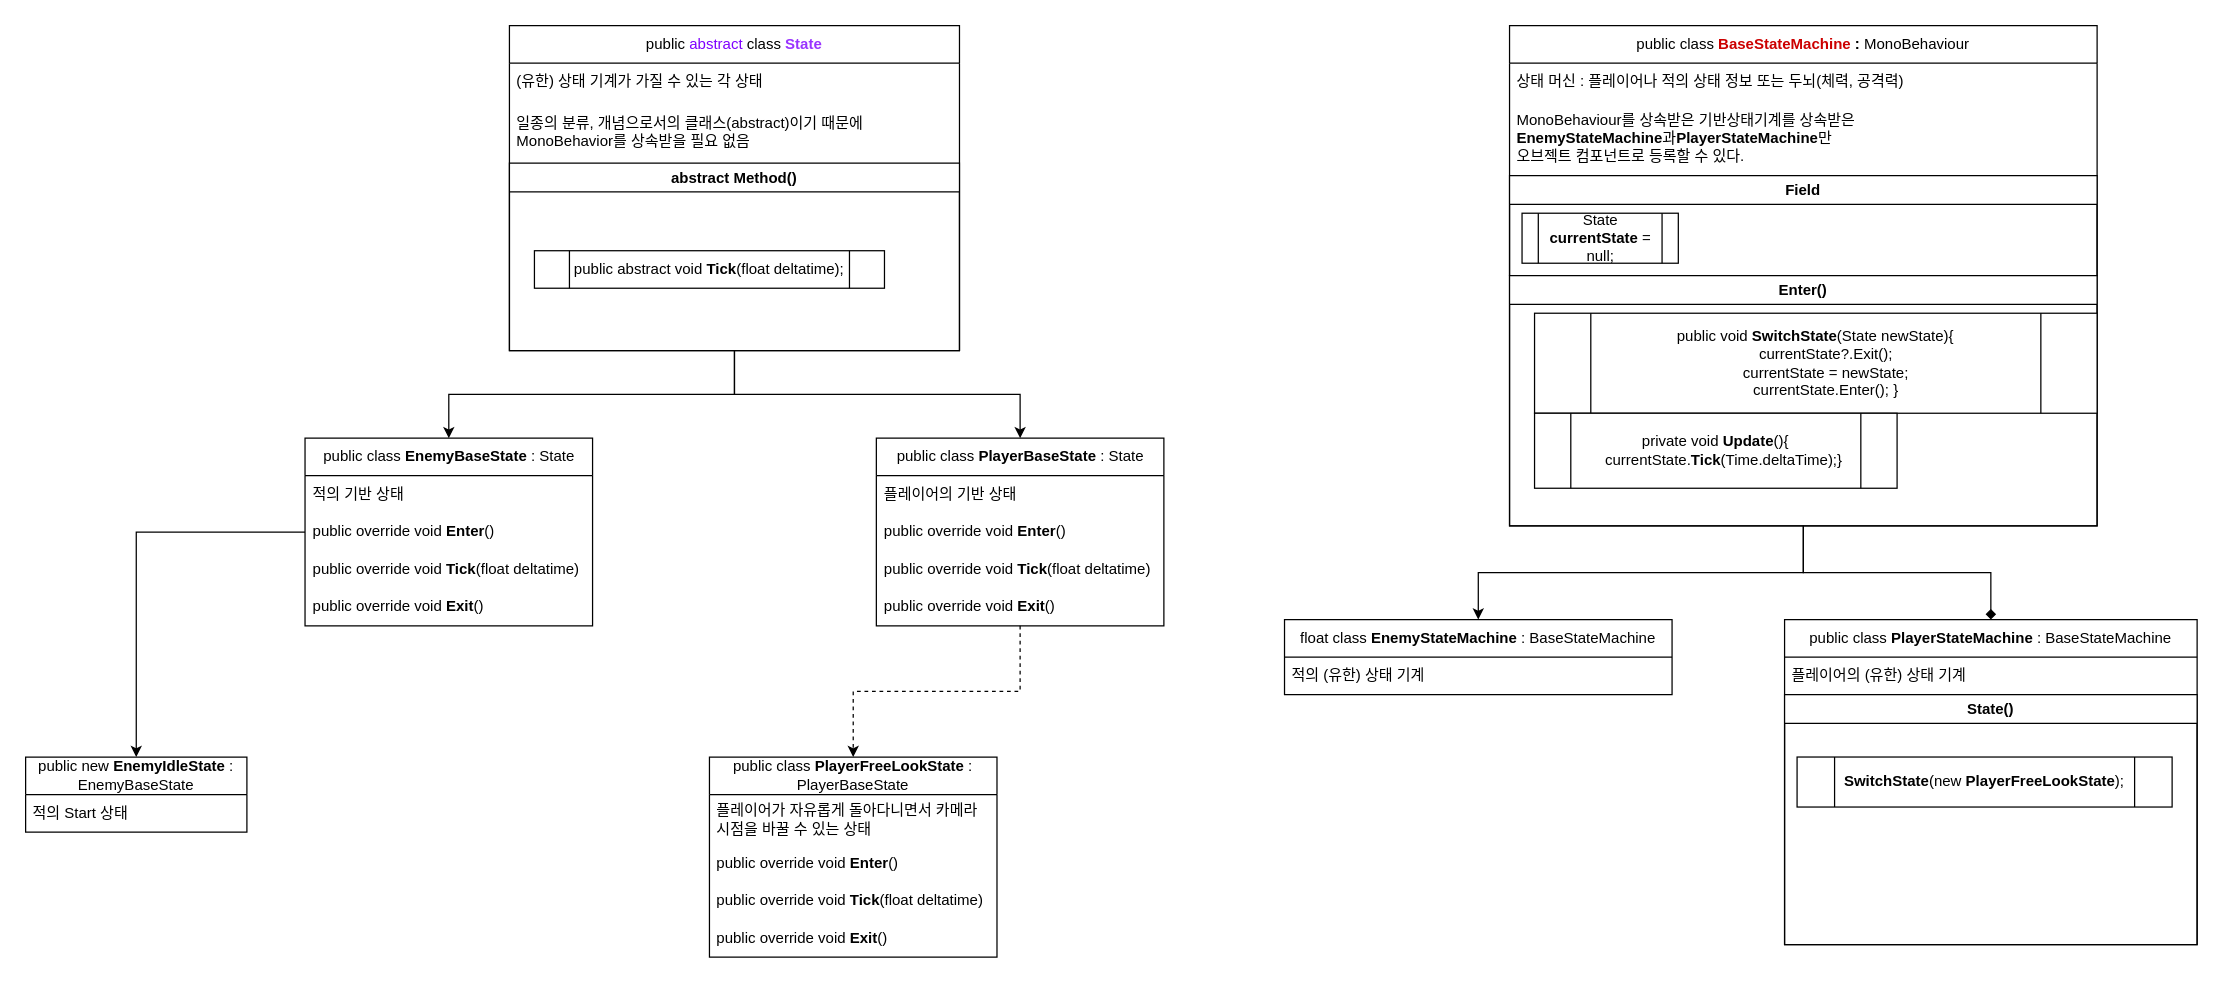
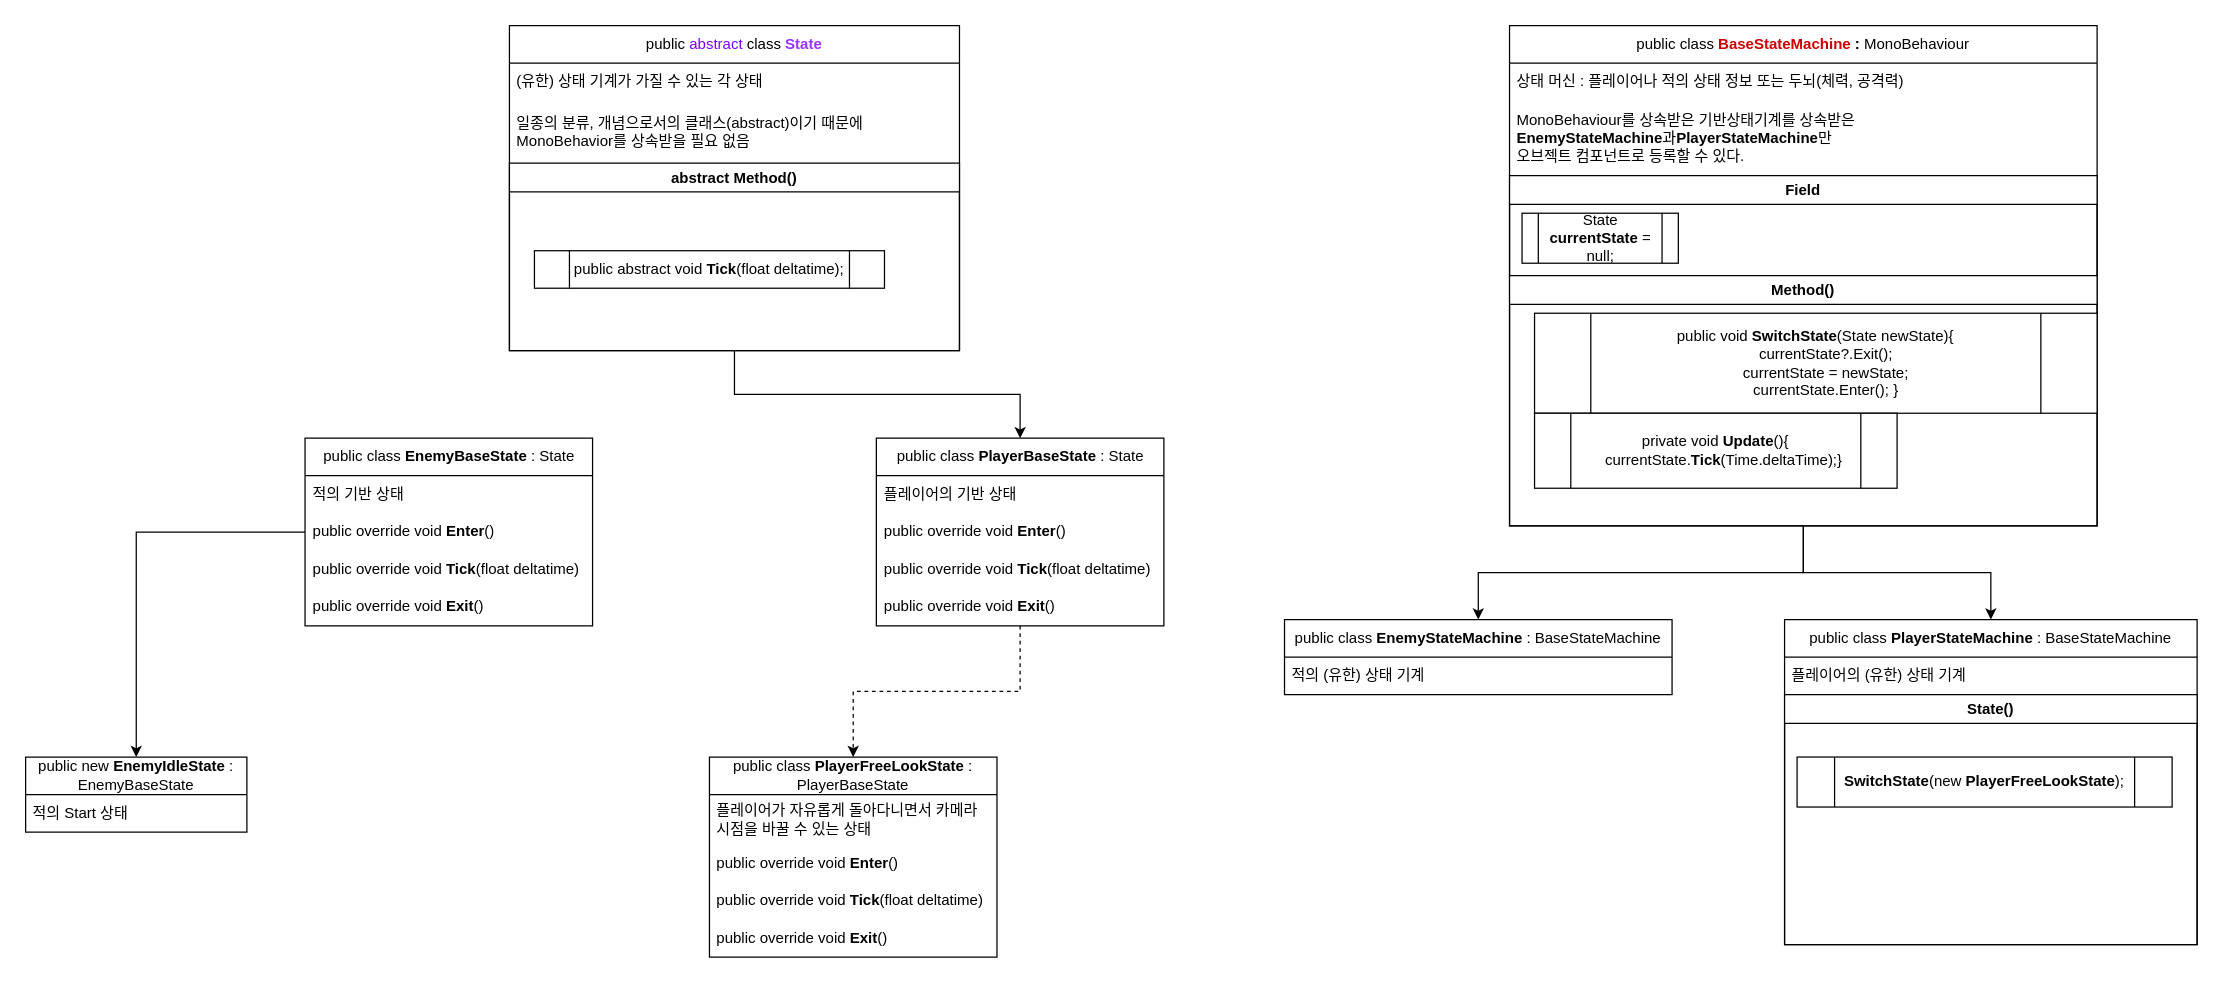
  <mxCell id="0" />
  <mxCell id="1" parent="0" />
- <mxCell id="2" style="edgeStyle=orthogonalEdgeStyle;rounded=0;orthogonalLoop=1;jettySize=auto;html=1;" edge="1" parent="1" source="4" target="21"><mxGeometry relative="1" as="geometry" /></mxCell>
  <mxCell id="3" style="edgeStyle=orthogonalEdgeStyle;rounded=0;orthogonalLoop=1;jettySize=auto;html=1;entryX=0.5;entryY=0;entryDx=0;entryDy=0;" edge="1" parent="1" source="4" target="31"><mxGeometry relative="1" as="geometry" /></mxCell>
  <mxCell id="4" value="public &lt;font color=&quot;#7f00ff&quot;&gt;abstract&lt;/font&gt; class&amp;nbsp;&lt;font style=&quot;border-color: var(--border-color); font-weight: 700;&quot; color=&quot;#9933ff&quot;&gt;State&lt;br&gt;&lt;/font&gt;" style="swimlane;fontStyle=0;childLayout=stackLayout;horizontal=1;startSize=30;horizontalStack=0;resizeParent=1;resizeParentMax=0;resizeLast=0;collapsible=1;marginBottom=0;whiteSpace=wrap;html=1;" vertex="1" parent="1"><mxGeometry x="407" y="20" width="360" height="260" as="geometry" /></mxCell>
  <mxCell id="5" value="(유한) 상태 기계가 가질 수 있는 각 상태" style="text;strokeColor=none;fillColor=none;align=left;verticalAlign=middle;spacingLeft=4;spacingRight=4;overflow=hidden;points=[[0,0.5],[1,0.5]];portConstraint=eastwest;rotatable=0;whiteSpace=wrap;html=1;" vertex="1" parent="4"><mxGeometry y="30" width="360" height="30" as="geometry" /></mxCell>
  <mxCell id="6" value="일종의 분류, 개념으로서의 클래스(abstract)이기 때문에 MonoBehavior를 상속받을 필요 없음" style="text;strokeColor=none;fillColor=none;align=left;verticalAlign=middle;spacingLeft=4;spacingRight=4;overflow=hidden;points=[[0,0.5],[1,0.5]];portConstraint=eastwest;rotatable=0;whiteSpace=wrap;html=1;" vertex="1" parent="4"><mxGeometry y="60" width="360" height="50" as="geometry" /></mxCell>
  <mxCell id="7" value="abstract Method()" style="swimlane;whiteSpace=wrap;html=1;" vertex="1" parent="4"><mxGeometry y="110" width="360" height="150" as="geometry" /></mxCell>
  <mxCell id="8" value="public abstract void &lt;b&gt;Tick&lt;/b&gt;(float deltatime);" style="shape=process;whiteSpace=wrap;html=1;backgroundOutline=1;" vertex="1" parent="7"><mxGeometry x="20" y="70" width="280" height="30" as="geometry" /></mxCell>
  <mxCell id="9" style="edgeStyle=orthogonalEdgeStyle;rounded=0;orthogonalLoop=1;jettySize=auto;html=1;entryX=0.5;entryY=0;entryDx=0;entryDy=0;" edge="1" parent="1" source="11" target="28"><mxGeometry relative="1" as="geometry" /></mxCell>
- <mxCell id="10" style="edgeStyle=orthogonalEdgeStyle;rounded=0;orthogonalLoop=1;jettySize=auto;html=1;entryX=0.5;entryY=0;entryDx=0;entryDy=0;endArrow=diamond;" edge="1" parent="1" source="11" target="41"><mxGeometry relative="1" as="geometry" /></mxCell>
+ <mxCell id="10" style="edgeStyle=orthogonalEdgeStyle;rounded=0;orthogonalLoop=1;jettySize=auto;html=1;entryX=0.5;entryY=0;entryDx=0;entryDy=0;" edge="1" parent="1" source="11" target="41"><mxGeometry relative="1" as="geometry" /></mxCell>
  <mxCell id="11" value="&lt;font style=&quot;border-color: var(--border-color);&quot;&gt;public class&amp;nbsp;&lt;font color=&quot;#cc0000&quot; style=&quot;font-weight: 700; border-color: var(--border-color);&quot;&gt;BaseStateMachine&lt;/font&gt;&lt;span style=&quot;color: rgb(0, 0, 0); font-weight: 700;&quot;&gt;&amp;nbsp;: &lt;/span&gt;&lt;span style=&quot;color: rgb(0, 0, 0);&quot;&gt;MonoBehaviour&lt;/span&gt;&lt;br&gt;&lt;/font&gt;" style="swimlane;fontStyle=0;childLayout=stackLayout;horizontal=1;startSize=30;horizontalStack=0;resizeParent=1;resizeParentMax=0;resizeLast=0;collapsible=1;marginBottom=0;whiteSpace=wrap;html=1;" vertex="1" parent="1"><mxGeometry x="1207" y="20" width="470" height="400" as="geometry" /></mxCell>
  <mxCell id="12" value="상태 머신 : 플레이어나 적의 상태 정보 또는 두뇌(체력, 공격력)" style="text;strokeColor=none;fillColor=none;align=left;verticalAlign=middle;spacingLeft=4;spacingRight=4;overflow=hidden;points=[[0,0.5],[1,0.5]];portConstraint=eastwest;rotatable=0;whiteSpace=wrap;html=1;" vertex="1" parent="11"><mxGeometry y="30" width="470" height="30" as="geometry" /></mxCell>
  <mxCell id="13" value="MonoBehaviour를 상속받은 기반상태기계를 상속받은&lt;br&gt;&lt;b style=&quot;border-color: var(--border-color); text-align: center;&quot;&gt;EnemyStateMachine&lt;/b&gt;과&lt;b style=&quot;border-color: var(--border-color); text-align: center;&quot;&gt;PlayerStateMachine&lt;/b&gt;만&lt;br&gt;오브젝트 컴포넌트로 등록할 수 있다." style="text;strokeColor=none;fillColor=none;align=left;verticalAlign=middle;spacingLeft=4;spacingRight=4;overflow=hidden;points=[[0,0.5],[1,0.5]];portConstraint=eastwest;rotatable=0;whiteSpace=wrap;html=1;" vertex="1" parent="11"><mxGeometry y="60" width="470" height="60" as="geometry" /></mxCell>
  <mxCell id="14" value="Field" style="swimlane;whiteSpace=wrap;html=1;" vertex="1" parent="11"><mxGeometry y="120" width="470" height="80" as="geometry" /></mxCell>
  <mxCell id="15" value="State &lt;b&gt;currentState&lt;/b&gt; = null;" style="shape=process;whiteSpace=wrap;html=1;backgroundOutline=1;" vertex="1" parent="14"><mxGeometry x="10" y="30" width="125" height="40" as="geometry" /></mxCell>
- <mxCell id="16" value="Enter()" style="swimlane;whiteSpace=wrap;html=1;" vertex="1" parent="11"><mxGeometry y="200" width="470" height="200" as="geometry" /></mxCell>
+ <mxCell id="16" value="Method()" style="swimlane;whiteSpace=wrap;html=1;" vertex="1" parent="11"><mxGeometry y="200" width="470" height="200" as="geometry" /></mxCell>
  <mxCell id="17" value="public void &lt;b&gt;SwitchState&lt;/b&gt;(State newState)&lt;span style=&quot;background-color: initial;&quot;&gt;{&lt;/span&gt;&lt;br&gt;&lt;div&gt;&amp;nbsp; &amp;nbsp; &amp;nbsp;currentState?.Exit();&lt;/div&gt;&lt;div&gt;&amp;nbsp; &amp;nbsp; &amp;nbsp;currentState = newState;&lt;/div&gt;&lt;div&gt;&amp;nbsp; &amp;nbsp; &amp;nbsp;currentState.Enter();&lt;span style=&quot;background-color: initial;&quot;&gt;&amp;nbsp;}&lt;/span&gt;&lt;/div&gt;" style="shape=process;whiteSpace=wrap;html=1;backgroundOutline=1;" vertex="1" parent="16"><mxGeometry x="20" y="30" width="450" height="80" as="geometry" /></mxCell>
  <mxCell id="18" value="&lt;div&gt;private void &lt;b&gt;Update&lt;/b&gt;()&lt;span style=&quot;background-color: initial;&quot;&gt;{&lt;/span&gt;&lt;/div&gt;&lt;div&gt;&amp;nbsp; &amp;nbsp; currentState.&lt;b&gt;Tick&lt;/b&gt;(Time.deltaTime);&lt;span style=&quot;background-color: initial;&quot;&gt;}&lt;/span&gt;&lt;/div&gt;" style="shape=process;whiteSpace=wrap;html=1;backgroundOutline=1;" vertex="1" parent="16"><mxGeometry x="20" y="110" width="290" height="60" as="geometry" /></mxCell>
  <mxCell id="19" style="edgeStyle=orthogonalEdgeStyle;rounded=0;orthogonalLoop=1;jettySize=auto;html=1;exitX=0.5;exitY=1;exitDx=0;exitDy=0;" edge="1" parent="16" source="17" target="17"><mxGeometry relative="1" as="geometry" /></mxCell>
  <mxCell id="20" style="edgeStyle=orthogonalEdgeStyle;rounded=0;orthogonalLoop=1;jettySize=auto;html=1;entryX=0.5;entryY=0;entryDx=0;entryDy=0;" edge="1" parent="1" source="21" target="26"><mxGeometry relative="1" as="geometry" /></mxCell>
  <mxCell id="21" value="&lt;font style=&quot;border-color: var(--border-color);&quot;&gt;public class &lt;b&gt;EnemyBaseState&lt;/b&gt; : State&lt;br&gt;&lt;/font&gt;" style="swimlane;fontStyle=0;childLayout=stackLayout;horizontal=1;startSize=30;horizontalStack=0;resizeParent=1;resizeParentMax=0;resizeLast=0;collapsible=1;marginBottom=0;whiteSpace=wrap;html=1;" vertex="1" parent="1"><mxGeometry x="243.5" y="350" width="230" height="150" as="geometry" /></mxCell>
  <mxCell id="22" value="적의 기반 상태" style="text;strokeColor=none;fillColor=none;align=left;verticalAlign=middle;spacingLeft=4;spacingRight=4;overflow=hidden;points=[[0,0.5],[1,0.5]];portConstraint=eastwest;rotatable=0;whiteSpace=wrap;html=1;" vertex="1" parent="21"><mxGeometry y="30" width="230" height="30" as="geometry" /></mxCell>
  <mxCell id="23" value="public override void &lt;b&gt;Enter&lt;/b&gt;()" style="text;strokeColor=none;fillColor=none;align=left;verticalAlign=middle;spacingLeft=4;spacingRight=4;overflow=hidden;points=[[0,0.5],[1,0.5]];portConstraint=eastwest;rotatable=0;whiteSpace=wrap;html=1;" vertex="1" parent="21"><mxGeometry y="60" width="230" height="30" as="geometry" /></mxCell>
  <mxCell id="24" value="public override void &lt;b&gt;Tick&lt;/b&gt;(float deltatime)" style="text;strokeColor=none;fillColor=none;align=left;verticalAlign=middle;spacingLeft=4;spacingRight=4;overflow=hidden;points=[[0,0.5],[1,0.5]];portConstraint=eastwest;rotatable=0;whiteSpace=wrap;html=1;" vertex="1" parent="21"><mxGeometry y="90" width="230" height="30" as="geometry" /></mxCell>
  <mxCell id="25" value="public override void &lt;b&gt;Exit&lt;/b&gt;()" style="text;strokeColor=none;fillColor=none;align=left;verticalAlign=middle;spacingLeft=4;spacingRight=4;overflow=hidden;points=[[0,0.5],[1,0.5]];portConstraint=eastwest;rotatable=0;whiteSpace=wrap;html=1;" vertex="1" parent="21"><mxGeometry y="120" width="230" height="30" as="geometry" /></mxCell>
  <mxCell id="26" value="&lt;font style=&quot;border-color: var(--border-color);&quot;&gt;public new &lt;b&gt;EnemyIdleState&lt;/b&gt; : EnemyBaseState&lt;br&gt;&lt;/font&gt;" style="swimlane;fontStyle=0;childLayout=stackLayout;horizontal=1;startSize=30;horizontalStack=0;resizeParent=1;resizeParentMax=0;resizeLast=0;collapsible=1;marginBottom=0;whiteSpace=wrap;html=1;" vertex="1" parent="1"><mxGeometry x="20" y="605" width="177" height="60" as="geometry" /></mxCell>
  <mxCell id="27" value="적의 Start 상태" style="text;strokeColor=none;fillColor=none;align=left;verticalAlign=middle;spacingLeft=4;spacingRight=4;overflow=hidden;points=[[0,0.5],[1,0.5]];portConstraint=eastwest;rotatable=0;whiteSpace=wrap;html=1;" vertex="1" parent="26"><mxGeometry y="30" width="177" height="30" as="geometry" /></mxCell>
- <mxCell id="28" value="&lt;font style=&quot;border-color: var(--border-color);&quot;&gt;float class &lt;b&gt;EnemyStateMachine &lt;/b&gt;: BaseStateMachine&lt;br&gt;&lt;/font&gt;" style="swimlane;fontStyle=0;childLayout=stackLayout;horizontal=1;startSize=30;horizontalStack=0;resizeParent=1;resizeParentMax=0;resizeLast=0;collapsible=1;marginBottom=0;whiteSpace=wrap;html=1;" vertex="1" parent="1"><mxGeometry x="1027" y="495" width="310" height="60" as="geometry" /></mxCell>
+ <mxCell id="28" value="&lt;font style=&quot;border-color: var(--border-color);&quot;&gt;public class &lt;b&gt;EnemyStateMachine &lt;/b&gt;: BaseStateMachine&lt;br&gt;&lt;/font&gt;" style="swimlane;fontStyle=0;childLayout=stackLayout;horizontal=1;startSize=30;horizontalStack=0;resizeParent=1;resizeParentMax=0;resizeLast=0;collapsible=1;marginBottom=0;whiteSpace=wrap;html=1;" vertex="1" parent="1"><mxGeometry x="1027" y="495" width="310" height="60" as="geometry" /></mxCell>
  <mxCell id="29" value="적의 (유한) 상태 기계" style="text;strokeColor=none;fillColor=none;align=left;verticalAlign=middle;spacingLeft=4;spacingRight=4;overflow=hidden;points=[[0,0.5],[1,0.5]];portConstraint=eastwest;rotatable=0;whiteSpace=wrap;html=1;" vertex="1" parent="28"><mxGeometry y="30" width="310" height="30" as="geometry" /></mxCell>
  <mxCell id="30" style="edgeStyle=orthogonalEdgeStyle;rounded=0;orthogonalLoop=1;jettySize=auto;html=1;entryX=0.5;entryY=0;entryDx=0;entryDy=0;dashed=1;" edge="1" parent="1" source="31" target="36"><mxGeometry relative="1" as="geometry" /></mxCell>
  <mxCell id="31" value="&lt;font style=&quot;border-color: var(--border-color);&quot;&gt;public class &lt;b&gt;PlayerBaseState&lt;/b&gt;&amp;nbsp;: State&lt;br&gt;&lt;/font&gt;" style="swimlane;fontStyle=0;childLayout=stackLayout;horizontal=1;startSize=30;horizontalStack=0;resizeParent=1;resizeParentMax=0;resizeLast=0;collapsible=1;marginBottom=0;whiteSpace=wrap;html=1;" vertex="1" parent="1"><mxGeometry x="700.5" y="350" width="230" height="150" as="geometry" /></mxCell>
  <mxCell id="32" value="플레이어의 기반 상태" style="text;strokeColor=none;fillColor=none;align=left;verticalAlign=middle;spacingLeft=4;spacingRight=4;overflow=hidden;points=[[0,0.5],[1,0.5]];portConstraint=eastwest;rotatable=0;whiteSpace=wrap;html=1;" vertex="1" parent="31"><mxGeometry y="30" width="230" height="30" as="geometry" /></mxCell>
  <mxCell id="33" value="public override void &lt;b&gt;Enter&lt;/b&gt;()" style="text;strokeColor=none;fillColor=none;align=left;verticalAlign=middle;spacingLeft=4;spacingRight=4;overflow=hidden;points=[[0,0.5],[1,0.5]];portConstraint=eastwest;rotatable=0;whiteSpace=wrap;html=1;" vertex="1" parent="31"><mxGeometry y="60" width="230" height="30" as="geometry" /></mxCell>
  <mxCell id="34" value="public override void &lt;b&gt;Tick&lt;/b&gt;(float deltatime)" style="text;strokeColor=none;fillColor=none;align=left;verticalAlign=middle;spacingLeft=4;spacingRight=4;overflow=hidden;points=[[0,0.5],[1,0.5]];portConstraint=eastwest;rotatable=0;whiteSpace=wrap;html=1;" vertex="1" parent="31"><mxGeometry y="90" width="230" height="30" as="geometry" /></mxCell>
  <mxCell id="35" value="public override void &lt;b&gt;Exit&lt;/b&gt;()" style="text;strokeColor=none;fillColor=none;align=left;verticalAlign=middle;spacingLeft=4;spacingRight=4;overflow=hidden;points=[[0,0.5],[1,0.5]];portConstraint=eastwest;rotatable=0;whiteSpace=wrap;html=1;" vertex="1" parent="31"><mxGeometry y="120" width="230" height="30" as="geometry" /></mxCell>
  <mxCell id="36" value="&lt;font style=&quot;border-color: var(--border-color);&quot;&gt;public class &lt;b&gt;PlayerFreeLookState&lt;/b&gt; : PlayerBaseState&lt;br&gt;&lt;/font&gt;" style="swimlane;fontStyle=0;childLayout=stackLayout;horizontal=1;startSize=30;horizontalStack=0;resizeParent=1;resizeParentMax=0;resizeLast=0;collapsible=1;marginBottom=0;whiteSpace=wrap;html=1;" vertex="1" parent="1"><mxGeometry x="567" y="605" width="230" height="160" as="geometry" /></mxCell>
  <mxCell id="37" value="플레이어가 자유롭게 돌아다니면서 카메라 시점을 바꿀 수 있는 상태" style="text;strokeColor=none;fillColor=none;align=left;verticalAlign=middle;spacingLeft=4;spacingRight=4;overflow=hidden;points=[[0,0.5],[1,0.5]];portConstraint=eastwest;rotatable=0;whiteSpace=wrap;html=1;" vertex="1" parent="36"><mxGeometry y="30" width="230" height="40" as="geometry" /></mxCell>
  <mxCell id="38" value="public override void &lt;b&gt;Enter&lt;/b&gt;()" style="text;strokeColor=none;fillColor=none;align=left;verticalAlign=middle;spacingLeft=4;spacingRight=4;overflow=hidden;points=[[0,0.5],[1,0.5]];portConstraint=eastwest;rotatable=0;whiteSpace=wrap;html=1;" vertex="1" parent="36"><mxGeometry y="70" width="230" height="30" as="geometry" /></mxCell>
  <mxCell id="39" value="public override void &lt;b&gt;Tick&lt;/b&gt;(float deltatime)" style="text;strokeColor=none;fillColor=none;align=left;verticalAlign=middle;spacingLeft=4;spacingRight=4;overflow=hidden;points=[[0,0.5],[1,0.5]];portConstraint=eastwest;rotatable=0;whiteSpace=wrap;html=1;" vertex="1" parent="36"><mxGeometry y="100" width="230" height="30" as="geometry" /></mxCell>
  <mxCell id="40" value="public override void &lt;b&gt;Exit&lt;/b&gt;()" style="text;strokeColor=none;fillColor=none;align=left;verticalAlign=middle;spacingLeft=4;spacingRight=4;overflow=hidden;points=[[0,0.5],[1,0.5]];portConstraint=eastwest;rotatable=0;whiteSpace=wrap;html=1;" vertex="1" parent="36"><mxGeometry y="130" width="230" height="30" as="geometry" /></mxCell>
  <mxCell id="41" value="&lt;font style=&quot;border-color: var(--border-color);&quot;&gt;public class &lt;b&gt;PlayerStateMachine &lt;/b&gt;: BaseStateMachine&lt;br&gt;&lt;/font&gt;" style="swimlane;fontStyle=0;childLayout=stackLayout;horizontal=1;startSize=30;horizontalStack=0;resizeParent=1;resizeParentMax=0;resizeLast=0;collapsible=1;marginBottom=0;whiteSpace=wrap;html=1;" vertex="1" parent="1"><mxGeometry x="1427" y="495" width="330" height="260" as="geometry" /></mxCell>
  <mxCell id="42" value="플레이어의 (유한) 상태 기계" style="text;strokeColor=none;fillColor=none;align=left;verticalAlign=middle;spacingLeft=4;spacingRight=4;overflow=hidden;points=[[0,0.5],[1,0.5]];portConstraint=eastwest;rotatable=0;whiteSpace=wrap;html=1;" vertex="1" parent="41"><mxGeometry y="30" width="330" height="30" as="geometry" /></mxCell>
  <mxCell id="43" value="State()" style="swimlane;whiteSpace=wrap;html=1;" vertex="1" parent="41"><mxGeometry y="60" width="330" height="200" as="geometry" /></mxCell>
  <mxCell id="44" value="&lt;b&gt;SwitchState&lt;/b&gt;(new &lt;b&gt;PlayerFreeLookState&lt;/b&gt;);" style="shape=process;whiteSpace=wrap;html=1;backgroundOutline=1;" vertex="1" parent="43"><mxGeometry x="10" y="50" width="300" height="40" as="geometry" /></mxCell>
